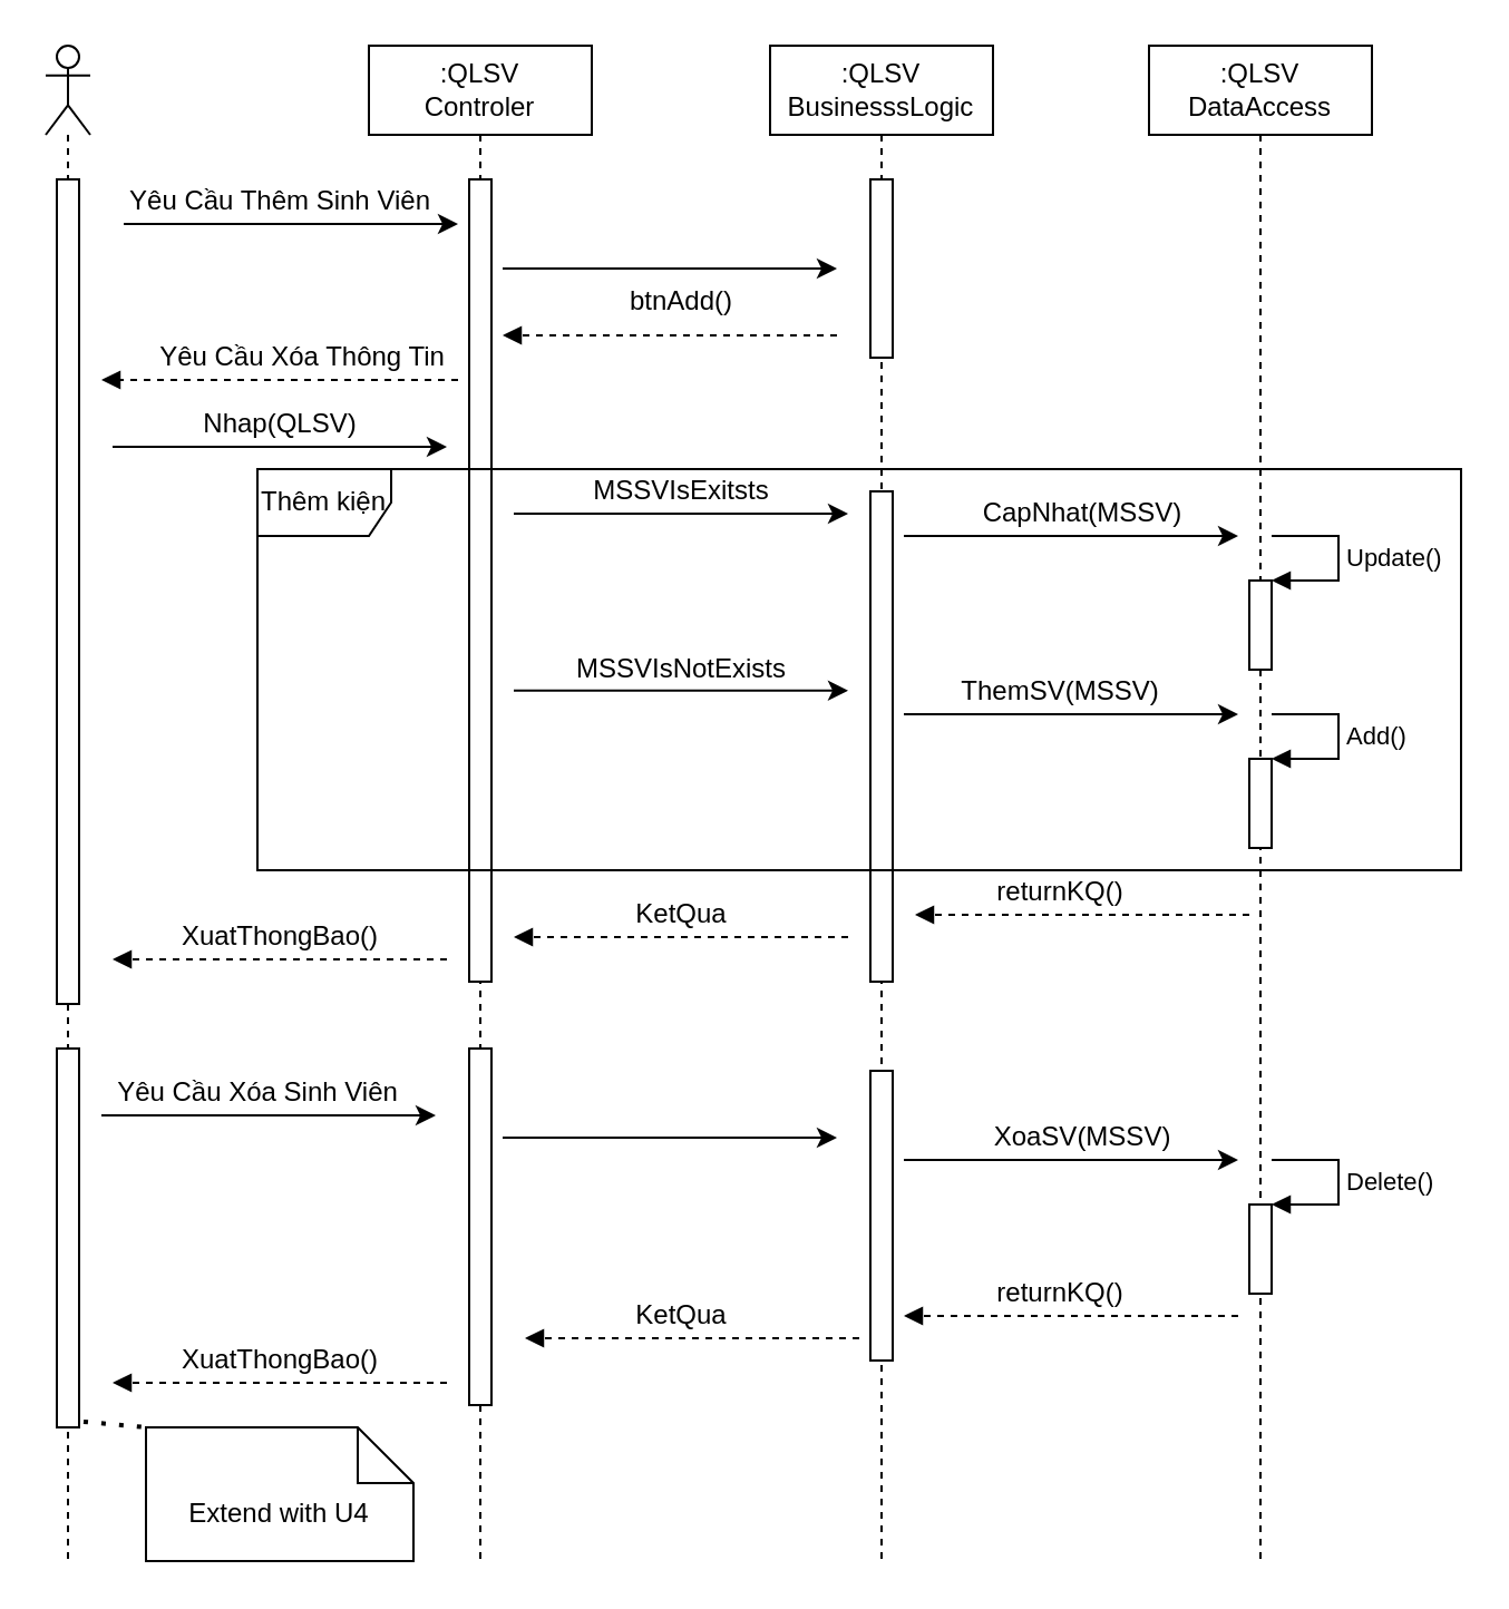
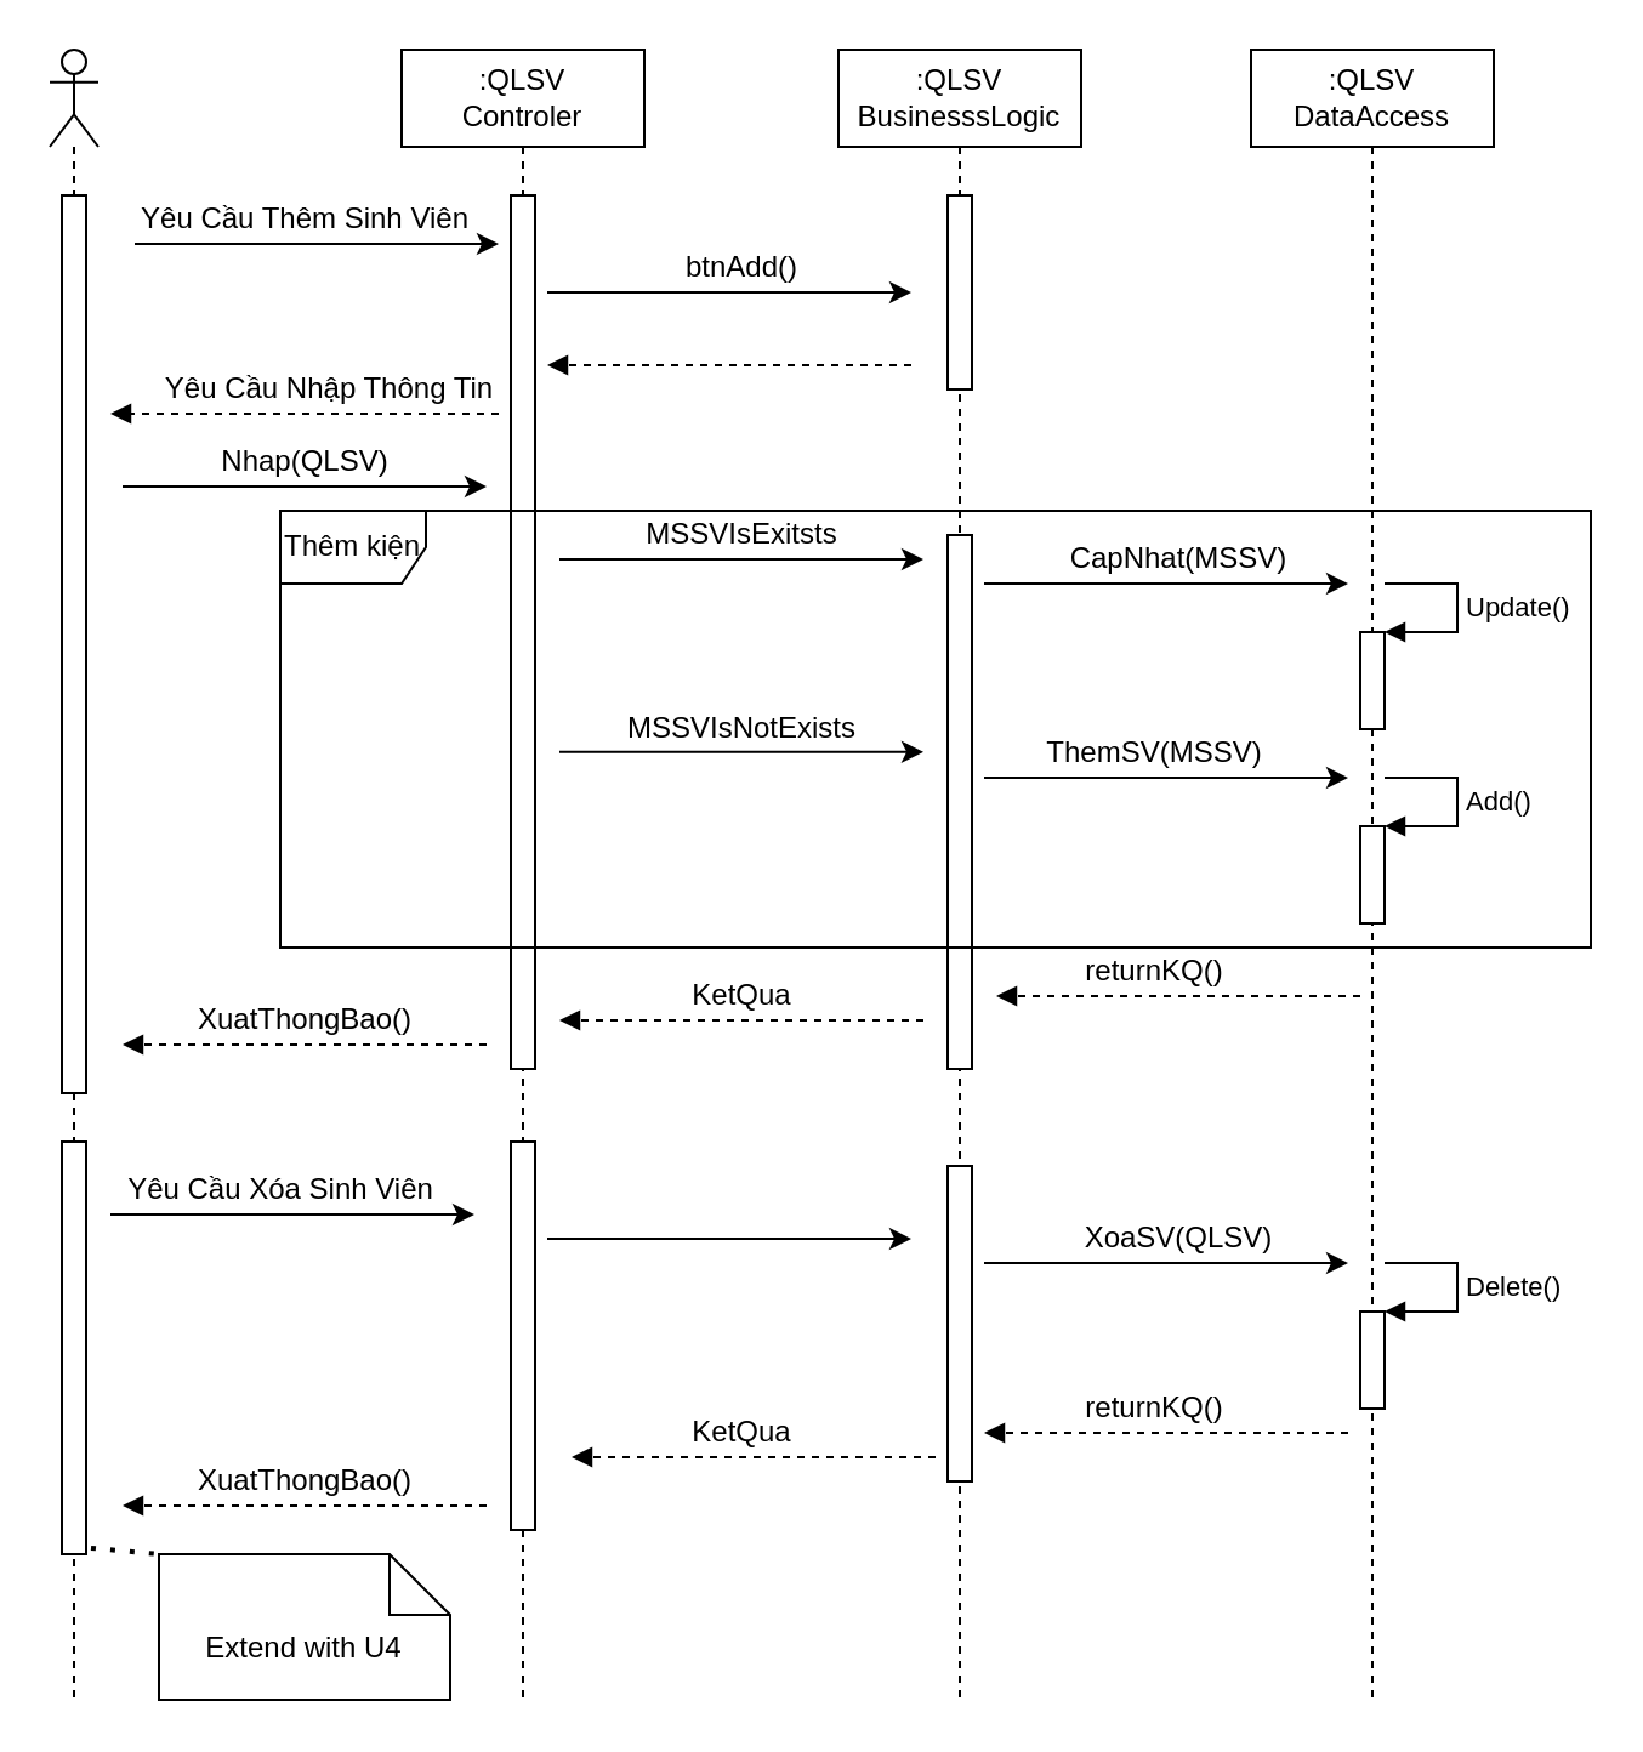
  <mxCell id="0" />
  <mxCell id="1" parent="0" />
  <mxCell id="2" value="" style="shape=umlLifeline;participant=umlActor;perimeter=lifelinePerimeter;whiteSpace=wrap;html=1;container=1;collapsible=0;recursiveResize=0;verticalAlign=top;spacingTop=36;outlineConnect=0;" parent="1" vertex="1"><mxGeometry x="20" y="20" width="20" height="680" as="geometry" /></mxCell>
  <mxCell id="3" value="" style="html=1;points=[];perimeter=orthogonalPerimeter;" parent="2" vertex="1"><mxGeometry x="5" y="60" width="10" height="370" as="geometry" /></mxCell>
  <mxCell id="4" value="" style="html=1;points=[];perimeter=orthogonalPerimeter;" parent="2" vertex="1"><mxGeometry x="5" y="450" width="10" height="170" as="geometry" /></mxCell>
  <mxCell id="5" value=":QLSV&lt;br&gt;Controler" style="shape=umlLifeline;perimeter=lifelinePerimeter;whiteSpace=wrap;html=1;container=1;collapsible=0;recursiveResize=0;outlineConnect=0;" parent="1" vertex="1"><mxGeometry x="165" y="20" width="100" height="680" as="geometry" /></mxCell>
  <mxCell id="6" value="" style="html=1;points=[];perimeter=orthogonalPerimeter;" parent="5" vertex="1"><mxGeometry x="45" y="60" width="10" height="360" as="geometry" /></mxCell>
  <mxCell id="7" value="" style="endArrow=classic;html=1;rounded=0;" parent="5" edge="1"><mxGeometry width="50" height="50" relative="1" as="geometry"><mxPoint x="-115.0" y="180" as="sourcePoint" /><mxPoint x="35" y="180" as="targetPoint" /></mxGeometry></mxCell>
  <mxCell id="8" value="" style="html=1;points=[];perimeter=orthogonalPerimeter;" parent="5" vertex="1"><mxGeometry x="45" y="450" width="10" height="160" as="geometry" /></mxCell>
  <mxCell id="9" value=":QLSV&lt;br&gt;BusinesssLogic" style="shape=umlLifeline;perimeter=lifelinePerimeter;whiteSpace=wrap;html=1;container=1;collapsible=0;recursiveResize=0;outlineConnect=0;" parent="1" vertex="1"><mxGeometry x="345" y="20" width="100" height="680" as="geometry" /></mxCell>
  <mxCell id="10" value="" style="html=1;points=[];perimeter=orthogonalPerimeter;" parent="9" vertex="1"><mxGeometry x="45" y="60" width="10" height="80" as="geometry" /></mxCell>
  <mxCell id="11" value="" style="html=1;verticalAlign=bottom;labelBackgroundColor=none;endArrow=block;endFill=1;dashed=1;rounded=0;" parent="9" edge="1"><mxGeometry width="160" relative="1" as="geometry"><mxPoint x="30" y="130" as="sourcePoint" /><mxPoint x="-120" y="130" as="targetPoint" /></mxGeometry></mxCell>
  <mxCell id="12" value="" style="html=1;points=[];perimeter=orthogonalPerimeter;" parent="9" vertex="1"><mxGeometry x="45" y="200" width="10" height="220" as="geometry" /></mxCell>
  <mxCell id="13" value="" style="html=1;points=[];perimeter=orthogonalPerimeter;" parent="9" vertex="1"><mxGeometry x="45" y="460" width="10" height="130" as="geometry" /></mxCell>
  <mxCell id="14" value="" style="endArrow=classic;html=1;rounded=0;" parent="9" edge="1"><mxGeometry width="50" height="50" relative="1" as="geometry"><mxPoint x="60.0" y="500.0" as="sourcePoint" /><mxPoint x="210" y="500.0" as="targetPoint" /></mxGeometry></mxCell>
  <mxCell id="15" value="" style="html=1;verticalAlign=bottom;labelBackgroundColor=none;endArrow=block;endFill=1;dashed=1;rounded=0;" parent="9" edge="1"><mxGeometry width="160" relative="1" as="geometry"><mxPoint x="40" y="580.0" as="sourcePoint" /><mxPoint x="-110" y="580.0" as="targetPoint" /></mxGeometry></mxCell>
  <mxCell id="16" value=":QLSV&lt;br&gt;DataAccess" style="shape=umlLifeline;perimeter=lifelinePerimeter;whiteSpace=wrap;html=1;container=1;collapsible=0;recursiveResize=0;outlineConnect=0;" parent="1" vertex="1"><mxGeometry x="515" y="20" width="100" height="680" as="geometry" /></mxCell>
  <mxCell id="17" value="" style="html=1;points=[];perimeter=orthogonalPerimeter;" parent="16" vertex="1"><mxGeometry x="45" y="240" width="10" height="40" as="geometry" /></mxCell>
  <mxCell id="18" value="Update()" style="edgeStyle=orthogonalEdgeStyle;html=1;align=left;spacingLeft=2;endArrow=block;rounded=0;entryX=1;entryY=0;" parent="16" target="17" edge="1"><mxGeometry relative="1" as="geometry"><mxPoint x="55" y="220" as="sourcePoint" /><Array as="points"><mxPoint x="85" y="220" /></Array></mxGeometry></mxCell>
  <mxCell id="19" value="" style="html=1;points=[];perimeter=orthogonalPerimeter;" parent="16" vertex="1"><mxGeometry x="45" y="320" width="10" height="40" as="geometry" /></mxCell>
  <mxCell id="20" value="Add()" style="edgeStyle=orthogonalEdgeStyle;html=1;align=left;spacingLeft=2;endArrow=block;rounded=0;entryX=1;entryY=0;" parent="16" target="19" edge="1"><mxGeometry relative="1" as="geometry"><mxPoint x="55" y="300" as="sourcePoint" /><Array as="points"><mxPoint x="85" y="300" /></Array></mxGeometry></mxCell>
  <mxCell id="21" value="" style="html=1;points=[];perimeter=orthogonalPerimeter;" parent="16" vertex="1"><mxGeometry x="45" y="520" width="10" height="40" as="geometry" /></mxCell>
  <mxCell id="22" value="Delete()" style="edgeStyle=orthogonalEdgeStyle;html=1;align=left;spacingLeft=2;endArrow=block;rounded=0;entryX=1;entryY=0;" parent="16" target="21" edge="1"><mxGeometry relative="1" as="geometry"><mxPoint x="55" y="500" as="sourcePoint" /><Array as="points"><mxPoint x="85" y="500" /></Array></mxGeometry></mxCell>
  <mxCell id="23" value="" style="html=1;verticalAlign=bottom;labelBackgroundColor=none;endArrow=block;endFill=1;dashed=1;rounded=0;" parent="16" edge="1"><mxGeometry width="160" relative="1" as="geometry"><mxPoint x="40" y="570.0" as="sourcePoint" /><mxPoint x="-110" y="570.0" as="targetPoint" /></mxGeometry></mxCell>
  <mxCell id="24" value="" style="endArrow=classic;html=1;rounded=0;" parent="1" edge="1"><mxGeometry width="50" height="50" relative="1" as="geometry"><mxPoint x="55" y="100" as="sourcePoint" /><mxPoint x="205" y="100" as="targetPoint" /></mxGeometry></mxCell>
  <mxCell id="25" value="" style="endArrow=classic;html=1;rounded=0;" parent="1" edge="1"><mxGeometry width="50" height="50" relative="1" as="geometry"><mxPoint x="225" y="120" as="sourcePoint" /><mxPoint x="375" y="120" as="targetPoint" /></mxGeometry></mxCell>
  <mxCell id="26" value="" style="html=1;verticalAlign=bottom;labelBackgroundColor=none;endArrow=block;endFill=1;dashed=1;rounded=0;" parent="1" edge="1"><mxGeometry width="160" relative="1" as="geometry"><mxPoint x="205" y="170" as="sourcePoint" /><mxPoint x="45" y="170" as="targetPoint" /></mxGeometry></mxCell>
  <mxCell id="27" value="Yêu Cầu Thêm Sinh Viên" style="text;html=1;align=center;verticalAlign=middle;resizable=0;points=[];autosize=1;strokeColor=none;fillColor=none;" parent="1" vertex="1"><mxGeometry x="50" y="80" width="150" height="20" as="geometry" /></mxCell>
- <mxCell id="28" value="btnAdd()" style="text;html=1;align=center;verticalAlign=middle;resizable=0;points=[];autosize=1;strokeColor=none;fillColor=none;" parent="1" vertex="1"><mxGeometry x="275" y="125" width="60" height="20" as="geometry" /></mxCell>
- <mxCell id="29" value="Yêu Cầu Xóa Thông Tin" style="text;html=1;align=center;verticalAlign=middle;resizable=0;points=[];autosize=1;strokeColor=none;fillColor=none;" parent="1" vertex="1"><mxGeometry x="60" y="150" width="150" height="20" as="geometry" /></mxCell>
+ <mxCell id="28" value="btnAdd()" style="text;html=1;align=center;verticalAlign=middle;resizable=0;points=[];autosize=1;strokeColor=none;fillColor=none;" parent="1" vertex="1"><mxGeometry x="275" y="100" width="60" height="20" as="geometry" /></mxCell>
+ <mxCell id="29" value="Yêu Cầu Nhập Thông Tin" style="text;html=1;align=center;verticalAlign=middle;resizable=0;points=[];autosize=1;strokeColor=none;fillColor=none;" parent="1" vertex="1"><mxGeometry x="60" y="150" width="150" height="20" as="geometry" /></mxCell>
  <mxCell id="30" value="Nhap(QLSV)" style="text;html=1;align=center;verticalAlign=middle;resizable=0;points=[];autosize=1;strokeColor=none;fillColor=none;" parent="1" vertex="1"><mxGeometry x="80" y="180" width="90" height="20" as="geometry" /></mxCell>
  <mxCell id="31" value="" style="endArrow=classic;html=1;rounded=0;" parent="1" edge="1"><mxGeometry width="50" height="50" relative="1" as="geometry"><mxPoint x="405" y="240" as="sourcePoint" /><mxPoint x="555" y="240" as="targetPoint" /></mxGeometry></mxCell>
  <mxCell id="32" value="" style="endArrow=classic;html=1;rounded=0;" parent="1" edge="1"><mxGeometry width="50" height="50" relative="1" as="geometry"><mxPoint x="230" y="230" as="sourcePoint" /><mxPoint x="380" y="230" as="targetPoint" /></mxGeometry></mxCell>
  <mxCell id="33" value="" style="endArrow=classic;html=1;rounded=0;" parent="1" edge="1"><mxGeometry width="50" height="50" relative="1" as="geometry"><mxPoint x="230" y="309.41" as="sourcePoint" /><mxPoint x="380" y="309.41" as="targetPoint" /></mxGeometry></mxCell>
  <mxCell id="34" value="" style="endArrow=classic;html=1;rounded=0;" parent="1" edge="1"><mxGeometry width="50" height="50" relative="1" as="geometry"><mxPoint x="405" y="320" as="sourcePoint" /><mxPoint x="555" y="320" as="targetPoint" /></mxGeometry></mxCell>
  <mxCell id="35" value="MSSVIsExitsts" style="text;html=1;align=center;verticalAlign=middle;resizable=0;points=[];autosize=1;strokeColor=none;fillColor=none;" parent="1" vertex="1"><mxGeometry x="260" y="210" width="90" height="20" as="geometry" /></mxCell>
  <mxCell id="36" value="CapNhat(MSSV)" style="text;html=1;align=center;verticalAlign=middle;resizable=0;points=[];autosize=1;strokeColor=none;fillColor=none;" parent="1" vertex="1"><mxGeometry x="430" y="220" width="110" height="20" as="geometry" /></mxCell>
  <mxCell id="37" value="MSSVIsNotExists" style="text;html=1;align=center;verticalAlign=middle;resizable=0;points=[];autosize=1;strokeColor=none;fillColor=none;" parent="1" vertex="1"><mxGeometry x="250" y="290" width="110" height="20" as="geometry" /></mxCell>
  <mxCell id="38" value="ThemSV(MSSV)" style="text;html=1;align=center;verticalAlign=middle;resizable=0;points=[];autosize=1;strokeColor=none;fillColor=none;" parent="1" vertex="1"><mxGeometry x="425" y="300" width="100" height="20" as="geometry" /></mxCell>
  <mxCell id="39" value="Thêm kiện" style="shape=umlFrame;whiteSpace=wrap;html=1;" parent="1" vertex="1"><mxGeometry x="115" y="210" width="540" height="180" as="geometry" /></mxCell>
  <mxCell id="40" value="" style="html=1;verticalAlign=bottom;labelBackgroundColor=none;endArrow=block;endFill=1;dashed=1;rounded=0;" parent="1" edge="1"><mxGeometry width="160" relative="1" as="geometry"><mxPoint x="560" y="410" as="sourcePoint" /><mxPoint x="410" y="410" as="targetPoint" /></mxGeometry></mxCell>
  <mxCell id="41" value="" style="html=1;verticalAlign=bottom;labelBackgroundColor=none;endArrow=block;endFill=1;dashed=1;rounded=0;" parent="1" edge="1"><mxGeometry width="160" relative="1" as="geometry"><mxPoint x="380" y="420" as="sourcePoint" /><mxPoint x="230" y="420" as="targetPoint" /></mxGeometry></mxCell>
  <mxCell id="42" value="" style="html=1;verticalAlign=bottom;labelBackgroundColor=none;endArrow=block;endFill=1;dashed=1;rounded=0;" parent="1" edge="1"><mxGeometry width="160" relative="1" as="geometry"><mxPoint x="200" y="430" as="sourcePoint" /><mxPoint x="50" y="430" as="targetPoint" /></mxGeometry></mxCell>
  <mxCell id="43" value="returnKQ()" style="text;html=1;align=center;verticalAlign=middle;resizable=0;points=[];autosize=1;strokeColor=none;fillColor=none;" parent="1" vertex="1"><mxGeometry x="440" y="390" width="70" height="20" as="geometry" /></mxCell>
  <mxCell id="44" value="KetQua" style="text;html=1;align=center;verticalAlign=middle;resizable=0;points=[];autosize=1;strokeColor=none;fillColor=none;" parent="1" vertex="1"><mxGeometry x="275" y="400" width="60" height="20" as="geometry" /></mxCell>
  <mxCell id="45" value="XuatThongBao()" style="text;html=1;align=center;verticalAlign=middle;resizable=0;points=[];autosize=1;strokeColor=none;fillColor=none;" parent="1" vertex="1"><mxGeometry x="75" y="410" width="100" height="20" as="geometry" /></mxCell>
  <mxCell id="46" value="Yêu Cầu Xóa Sinh Viên" style="text;html=1;align=center;verticalAlign=middle;resizable=0;points=[];autosize=1;strokeColor=none;fillColor=none;" parent="1" vertex="1"><mxGeometry x="45" y="480" width="140" height="20" as="geometry" /></mxCell>
  <mxCell id="47" value="" style="endArrow=classic;html=1;rounded=0;" parent="1" edge="1"><mxGeometry width="50" height="50" relative="1" as="geometry"><mxPoint x="225" y="510" as="sourcePoint" /><mxPoint x="375" y="510" as="targetPoint" /></mxGeometry></mxCell>
- <mxCell id="48" value="XoaSV(MSSV)" style="text;html=1;align=center;verticalAlign=middle;resizable=0;points=[];autosize=1;strokeColor=none;fillColor=none;" parent="1" vertex="1"><mxGeometry x="440" y="500" width="90" height="20" as="geometry" /></mxCell>
+ <mxCell id="48" value="XoaSV(QLSV)" style="text;html=1;align=center;verticalAlign=middle;resizable=0;points=[];autosize=1;strokeColor=none;fillColor=none;" parent="1" vertex="1"><mxGeometry x="440" y="500" width="90" height="20" as="geometry" /></mxCell>
  <mxCell id="49" value="" style="html=1;verticalAlign=bottom;labelBackgroundColor=none;endArrow=block;endFill=1;dashed=1;rounded=0;" parent="1" edge="1"><mxGeometry width="160" relative="1" as="geometry"><mxPoint x="200" y="620" as="sourcePoint" /><mxPoint x="50" y="620" as="targetPoint" /></mxGeometry></mxCell>
  <mxCell id="50" value="returnKQ()" style="text;html=1;align=center;verticalAlign=middle;resizable=0;points=[];autosize=1;strokeColor=none;fillColor=none;" parent="1" vertex="1"><mxGeometry x="440" y="570" width="70" height="20" as="geometry" /></mxCell>
  <mxCell id="51" value="KetQua" style="text;html=1;align=center;verticalAlign=middle;resizable=0;points=[];autosize=1;strokeColor=none;fillColor=none;" parent="1" vertex="1"><mxGeometry x="275" y="580" width="60" height="20" as="geometry" /></mxCell>
  <mxCell id="52" value="XuatThongBao()" style="text;html=1;align=center;verticalAlign=middle;resizable=0;points=[];autosize=1;strokeColor=none;fillColor=none;" parent="1" vertex="1"><mxGeometry x="75" y="600" width="100" height="20" as="geometry" /></mxCell>
  <mxCell id="53" value="" style="endArrow=classic;html=1;rounded=0;" parent="1" edge="1"><mxGeometry width="50" height="50" relative="1" as="geometry"><mxPoint x="45" y="500" as="sourcePoint" /><mxPoint x="195" y="500" as="targetPoint" /></mxGeometry></mxCell>
  <mxCell id="54" value="Extend with U4" style="shape=note2;boundedLbl=1;whiteSpace=wrap;html=1;size=25;verticalAlign=top;align=center;" parent="1" vertex="1"><mxGeometry x="65" y="640" width="120" height="60" as="geometry" /></mxCell>
  <mxCell id="55" value="" style="endArrow=none;dashed=1;html=1;dashPattern=1 3;strokeWidth=2;rounded=0;entryX=0;entryY=0;entryDx=0;entryDy=0;entryPerimeter=0;exitX=1.2;exitY=0.985;exitDx=0;exitDy=0;exitPerimeter=0;" parent="1" source="4" target="54" edge="1"><mxGeometry width="50" height="50" relative="1" as="geometry"><mxPoint x="55" y="690" as="sourcePoint" /><mxPoint x="105" y="640" as="targetPoint" /></mxGeometry></mxCell>
